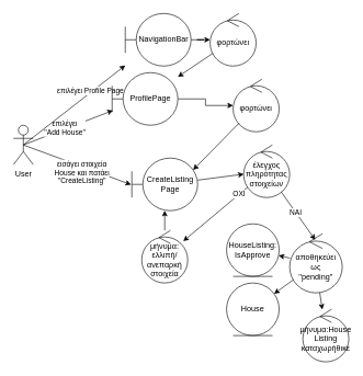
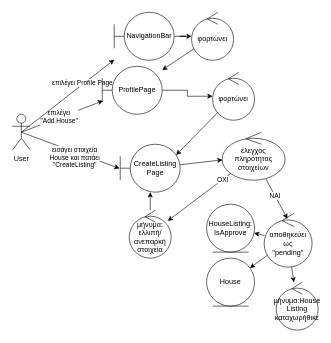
  <mxCell id="0" />
  <mxCell id="1" parent="0" />
  <mxCell id="2" style="rounded=0;orthogonalLoop=1;jettySize=auto;html=1;exitX=0.5;exitY=0.5;exitDx=0;exitDy=0;exitPerimeter=0;entryX=0.012;entryY=0.72;entryDx=0;entryDy=0;entryPerimeter=0;" parent="1" source="6" target="8" edge="1"><mxGeometry relative="1" as="geometry" /></mxCell>
  <mxCell id="3" value="επιλέγει&lt;div&gt;''Add House''&lt;/div&gt;" style="edgeLabel;html=1;align=center;verticalAlign=middle;resizable=0;points=[];" parent="2" vertex="1" connectable="0"><mxGeometry x="-0.074" y="2" relative="1" as="geometry"><mxPoint as="offset" /></mxGeometry></mxCell>
  <mxCell id="4" style="rounded=0;orthogonalLoop=1;jettySize=auto;html=1;exitX=0.5;exitY=0.5;exitDx=0;exitDy=0;exitPerimeter=0;" parent="1" source="6" target="26" edge="1"><mxGeometry relative="1" as="geometry" /></mxCell>
  <mxCell id="5" value="επιλέγει Profile Page" style="edgeLabel;html=1;align=center;verticalAlign=middle;resizable=0;points=[];" parent="4" vertex="1" connectable="0"><mxGeometry x="0.337" y="3" relative="1" as="geometry"><mxPoint as="offset" /></mxGeometry></mxCell>
  <mxCell id="6" value="User" style="shape=umlActor;verticalLabelPosition=bottom;verticalAlign=top;html=1;outlineConnect=0;" parent="1" vertex="1"><mxGeometry x="20" y="190" width="30" height="60" as="geometry" /></mxCell>
  <mxCell id="7" value="" style="edgeStyle=orthogonalEdgeStyle;rounded=0;orthogonalLoop=1;jettySize=auto;html=1;" parent="1" source="8" target="9" edge="1"><mxGeometry relative="1" as="geometry" /></mxCell>
  <mxCell id="8" value="ProfilePage" style="shape=umlBoundary;whiteSpace=wrap;html=1;" parent="1" vertex="1"><mxGeometry x="170" y="110" width="100" height="80" as="geometry" /></mxCell>
  <mxCell id="9" value="φορτώνει" style="ellipse;shape=umlControl;whiteSpace=wrap;html=1;" parent="1" vertex="1"><mxGeometry x="354" y="120" width="70" height="80" as="geometry" /></mxCell>
  <mxCell id="10" value="HouseListing:&lt;div&gt;IsApprove&lt;/div&gt;" style="ellipse;shape=umlEntity;whiteSpace=wrap;html=1;" parent="1" vertex="1"><mxGeometry x="344" y="340" width="80" height="80" as="geometry" /></mxCell>
  <mxCell id="11" value="" style="edgeStyle=none;rounded=0;orthogonalLoop=1;jettySize=auto;html=1;" parent="1" source="12" target="20" edge="1"><mxGeometry relative="1" as="geometry" /></mxCell>
  <mxCell id="12" value="CreateListing&lt;div&gt;Page&lt;/div&gt;" style="shape=umlBoundary;whiteSpace=wrap;html=1;" parent="1" vertex="1"><mxGeometry x="200" y="240" width="100" height="80" as="geometry" /></mxCell>
  <mxCell id="13" style="edgeStyle=none;rounded=0;orthogonalLoop=1;jettySize=auto;html=1;entryX=0.932;entryY=0.225;entryDx=0;entryDy=0;entryPerimeter=0;" parent="1" source="9" target="12" edge="1"><mxGeometry relative="1" as="geometry" /></mxCell>
  <mxCell id="14" style="edgeStyle=none;rounded=0;orthogonalLoop=1;jettySize=auto;html=1;exitX=0.5;exitY=0.5;exitDx=0;exitDy=0;exitPerimeter=0;entryX=-0.012;entryY=0.505;entryDx=0;entryDy=0;entryPerimeter=0;" parent="1" source="6" target="12" edge="1"><mxGeometry relative="1" as="geometry" /></mxCell>
  <mxCell id="15" value="εισάγει στοιχεία&lt;div&gt;&lt;span style=&quot;background-color: light-dark(#ffffff, var(--ge-dark-color, #121212)); color: light-dark(rgb(0, 0, 0), rgb(255, 255, 255));&quot;&gt;House και πατάει&lt;/span&gt;&lt;/div&gt;&lt;div&gt;''CreateListing''&lt;/div&gt;" style="edgeLabel;html=1;align=center;verticalAlign=middle;resizable=0;points=[];" parent="14" vertex="1" connectable="0"><mxGeometry x="-0.077" y="3" relative="1" as="geometry"><mxPoint x="11" y="16" as="offset" /></mxGeometry></mxCell>
  <mxCell id="16" value="" style="edgeStyle=none;rounded=0;orthogonalLoop=1;jettySize=auto;html=1;entryX=0.486;entryY=0.105;entryDx=0;entryDy=0;entryPerimeter=0;" parent="1" source="20" target="24" edge="1"><mxGeometry relative="1" as="geometry" /></mxCell>
  <mxCell id="17" value="ΝΑΙ" style="edgeLabel;html=1;align=center;verticalAlign=middle;resizable=0;points=[];" parent="16" vertex="1" connectable="0"><mxGeometry x="-0.158" relative="1" as="geometry"><mxPoint as="offset" /></mxGeometry></mxCell>
  <mxCell id="18" style="rounded=0;orthogonalLoop=1;jettySize=auto;html=1;" parent="1" source="20" target="30" edge="1"><mxGeometry relative="1" as="geometry" /></mxCell>
  <mxCell id="19" value="ΟΧΙ" style="edgeLabel;html=1;align=center;verticalAlign=middle;resizable=0;points=[];" parent="18" vertex="1" connectable="0"><mxGeometry x="-0.726" y="-1" relative="1" as="geometry"><mxPoint as="offset" /></mxGeometry></mxCell>
- <mxCell id="20" value="έλεγχος&lt;div&gt;πληρότητας&lt;/div&gt;&lt;div&gt;στοιχείων&lt;/div&gt;" style="ellipse;shape=umlControl;whiteSpace=wrap;html=1;" parent="1" vertex="1"><mxGeometry x="370" y="220" width="70" height="80" as="geometry" /></mxCell>
+ <mxCell id="20" value="έλεγχος&lt;div&gt;πληρότητας&lt;/div&gt;&lt;div&gt;στοιχείων&lt;/div&gt;" style="ellipse;shape=umlControl;whiteSpace=wrap;html=1;" parent="1" vertex="1"><mxGeometry x="370" y="220" width="105" height="80" as="geometry" /></mxCell>
  <mxCell id="21" style="edgeStyle=none;rounded=0;orthogonalLoop=1;jettySize=auto;html=1;" parent="1" source="24" target="10" edge="1"><mxGeometry relative="1" as="geometry" /></mxCell>
  <mxCell id="22" style="rounded=0;orthogonalLoop=1;jettySize=auto;html=1;" parent="1" source="24" target="31" edge="1"><mxGeometry relative="1" as="geometry"><mxPoint x="501.429" y="500" as="targetPoint" /></mxGeometry></mxCell>
  <mxCell id="23" value="" style="rounded=0;orthogonalLoop=1;jettySize=auto;html=1;" edge="1" parent="1" source="24" target="32"><mxGeometry relative="1" as="geometry" /></mxCell>
  <mxCell id="24" value="αποθηκεύει&lt;div&gt;ως&lt;/div&gt;&lt;div&gt;''pending''&lt;/div&gt;" style="ellipse;shape=umlControl;whiteSpace=wrap;html=1;" parent="1" vertex="1"><mxGeometry x="440" y="355" width="80" height="90" as="geometry" /></mxCell>
  <mxCell id="25" value="" style="edgeStyle=orthogonalEdgeStyle;rounded=0;orthogonalLoop=1;jettySize=auto;html=1;" parent="1" source="26" target="28" edge="1"><mxGeometry relative="1" as="geometry" /></mxCell>
  <mxCell id="26" value="NavigationBar" style="shape=umlBoundary;whiteSpace=wrap;html=1;" parent="1" vertex="1"><mxGeometry x="190" y="20" width="100" height="80" as="geometry" /></mxCell>
  <mxCell id="27" style="rounded=0;orthogonalLoop=1;jettySize=auto;html=1;" parent="1" source="28" target="8" edge="1"><mxGeometry relative="1" as="geometry" /></mxCell>
  <mxCell id="28" value="φορτώνει" style="ellipse;shape=umlControl;whiteSpace=wrap;html=1;" parent="1" vertex="1"><mxGeometry x="319" y="20" width="70" height="80" as="geometry" /></mxCell>
  <mxCell id="29" style="rounded=0;orthogonalLoop=1;jettySize=auto;html=1;" parent="1" source="30" target="12" edge="1"><mxGeometry relative="1" as="geometry" /></mxCell>
  <mxCell id="30" value="μήνυμα:&lt;div&gt;ελλιπή/ανεπαρκή στοιχεία&lt;/div&gt;" style="ellipse;shape=umlControl;whiteSpace=wrap;html=1;" parent="1" vertex="1"><mxGeometry x="215" y="350" width="70" height="80" as="geometry" /></mxCell>
  <mxCell id="31" value="House" style="ellipse;shape=umlEntity;whiteSpace=wrap;html=1;" parent="1" vertex="1"><mxGeometry x="344" y="430" width="80" height="80" as="geometry" /></mxCell>
  <mxCell id="32" value="μήνυμα:House Listing καταχωρήθικε" style="ellipse;shape=umlControl;whiteSpace=wrap;html=1;" vertex="1" parent="1"><mxGeometry x="460" y="470" width="70" height="80" as="geometry" /></mxCell>
